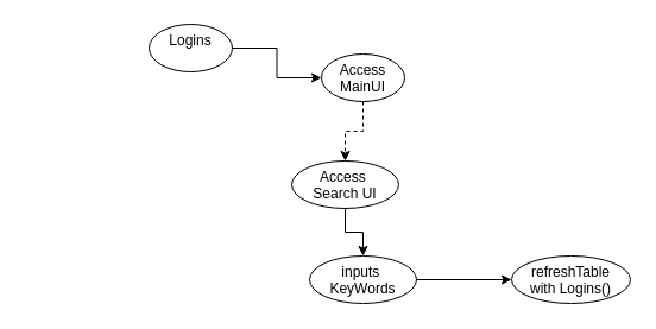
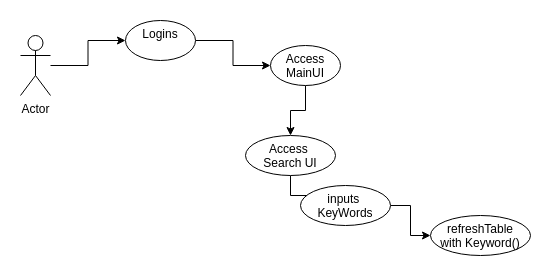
  <mxCell id="0" />
  <mxCell id="1" parent="0" />
+ <mxCell id="2" value="" style="edgeStyle=orthogonalEdgeStyle;rounded=0;orthogonalLoop=1;jettySize=auto;html=1;" edge="1" parent="1" source="3" target="5"><mxGeometry relative="1" as="geometry" /></mxCell>
+ <mxCell id="3" value="Actor" style="shape=umlActor;verticalLabelPosition=bottom;verticalAlign=top;html=1;outlineConnect=0;" vertex="1" parent="1"><mxGeometry x="20" y="35" width="30" height="60" as="geometry" /></mxCell>
  <mxCell id="4" value="" style="edgeStyle=orthogonalEdgeStyle;rounded=0;orthogonalLoop=1;jettySize=auto;html=1;" edge="1" parent="1" source="5" target="7"><mxGeometry relative="1" as="geometry" /></mxCell>
  <mxCell id="5" value="Logins" style="ellipse;whiteSpace=wrap;html=1;verticalAlign=top;" vertex="1" parent="1"><mxGeometry x="125" y="20" width="70" height="40" as="geometry" /></mxCell>
- <mxCell id="6" value="" style="edgeStyle=orthogonalEdgeStyle;rounded=0;orthogonalLoop=1;jettySize=auto;html=1;dashed=1;" edge="1" parent="1" source="7" target="9"><mxGeometry relative="1" as="geometry" /></mxCell>
+ <mxCell id="6" value="" style="edgeStyle=orthogonalEdgeStyle;rounded=0;orthogonalLoop=1;jettySize=auto;html=1;" edge="1" parent="1" source="7" target="9"><mxGeometry relative="1" as="geometry" /></mxCell>
  <mxCell id="7" value="Access&lt;br&gt;MainUI" style="ellipse;whiteSpace=wrap;html=1;verticalAlign=top;" vertex="1" parent="1"><mxGeometry x="270" y="45" width="70" height="40" as="geometry" /></mxCell>
  <mxCell id="8" value="" style="edgeStyle=orthogonalEdgeStyle;rounded=0;orthogonalLoop=1;jettySize=auto;html=1;" edge="1" parent="1" source="9" target="11"><mxGeometry relative="1" as="geometry" /></mxCell>
  <mxCell id="9" value="Access&amp;nbsp;&lt;br&gt;Search UI" style="ellipse;whiteSpace=wrap;html=1;verticalAlign=top;" vertex="1" parent="1"><mxGeometry x="245" y="135" width="90" height="40" as="geometry" /></mxCell>
  <mxCell id="10" value="" style="edgeStyle=orthogonalEdgeStyle;rounded=0;orthogonalLoop=1;jettySize=auto;html=1;" edge="1" parent="1" source="11" target="12"><mxGeometry relative="1" as="geometry" /></mxCell>
- <mxCell id="11" value="inputs&amp;nbsp;&lt;br&gt;KeyWords" style="ellipse;whiteSpace=wrap;html=1;verticalAlign=top;" vertex="1" parent="1"><mxGeometry x="260" y="215" width="90" height="40" as="geometry" /></mxCell>
- <mxCell id="12" value="refreshTable&lt;div&gt;with Logins()&lt;/div&gt;" style="ellipse;whiteSpace=wrap;html=1;verticalAlign=top;" vertex="1" parent="1"><mxGeometry x="430" y="215" width="100" height="40" as="geometry" /></mxCell>
+ <mxCell id="11" value="inputs&amp;nbsp;&lt;br&gt;KeyWords" style="ellipse;whiteSpace=wrap;html=1;verticalAlign=top;" vertex="1" parent="1"><mxGeometry x="300" y="185" width="90" height="40" as="geometry" /></mxCell>
+ <mxCell id="12" value="refreshTable&lt;div&gt;with Keyword()&lt;/div&gt;" style="ellipse;whiteSpace=wrap;html=1;verticalAlign=top;" vertex="1" parent="1"><mxGeometry x="430" y="215" width="100" height="40" as="geometry" /></mxCell>
